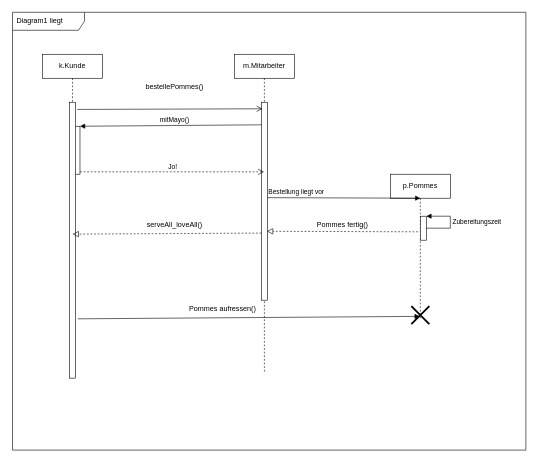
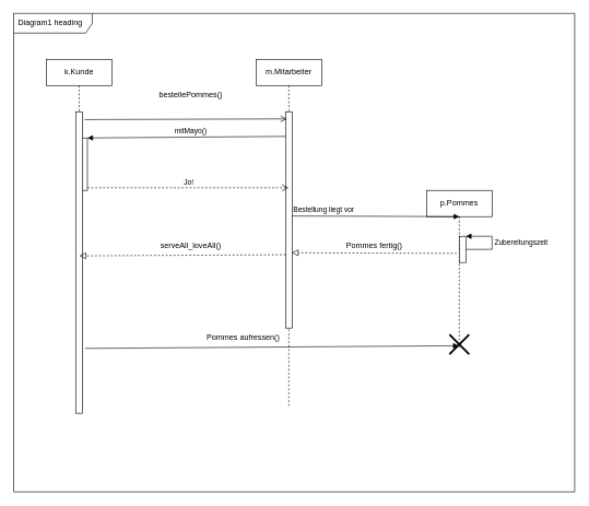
  <mxCell id="0" />
  <mxCell id="1" parent="0" />
  <mxCell id="2" value="k.Kunde" style="shape=umlLifeline;perimeter=lifelinePerimeter;whiteSpace=wrap;html=1;container=1;collapsible=0;recursiveResize=0;outlineConnect=0;" vertex="1" parent="1"><mxGeometry x="70" y="90" width="100" height="540" as="geometry" /></mxCell>
  <mxCell id="3" value="" style="html=1;points=[];perimeter=orthogonalPerimeter;" vertex="1" parent="2"><mxGeometry x="52.5" y="120" width="10" height="80" as="geometry" /></mxCell>
  <mxCell id="4" value="" style="html=1;points=[];perimeter=orthogonalPerimeter;" vertex="1" parent="2"><mxGeometry x="45" y="80" width="10" height="460" as="geometry" /></mxCell>
  <mxCell id="5" value="p.Pommes" style="shape=umlLifeline;perimeter=lifelinePerimeter;whiteSpace=wrap;html=1;container=1;collapsible=0;recursiveResize=0;outlineConnect=0;" vertex="1" parent="1"><mxGeometry x="650" y="290" width="100" height="240" as="geometry" /></mxCell>
  <mxCell id="6" value="" style="html=1;points=[];perimeter=orthogonalPerimeter;" vertex="1" parent="5"><mxGeometry x="50" y="70" width="10" height="40" as="geometry" /></mxCell>
  <mxCell id="7" value="Zubereitungszeit" style="edgeStyle=orthogonalEdgeStyle;html=1;align=left;spacingLeft=2;endArrow=block;rounded=0;entryX=1;entryY=0;exitX=1;exitY=0.5;exitDx=0;exitDy=0;exitPerimeter=0;" edge="1" target="6" parent="5" source="6"><mxGeometry relative="1" as="geometry"><mxPoint x="320" y="50" as="sourcePoint" /><Array as="points"><mxPoint x="100" y="90" /><mxPoint x="100" y="70" /></Array></mxGeometry></mxCell>
  <mxCell id="8" value="" style="shape=umlDestroy;whiteSpace=wrap;html=1;strokeWidth=3;" vertex="1" parent="5"><mxGeometry x="35" y="220" width="30" height="30" as="geometry" /></mxCell>
  <mxCell id="9" value="m.Mitarbeiter" style="shape=umlLifeline;perimeter=lifelinePerimeter;whiteSpace=wrap;html=1;container=1;collapsible=0;recursiveResize=0;outlineConnect=0;" vertex="1" parent="1"><mxGeometry x="390" y="90" width="100" height="530" as="geometry" /></mxCell>
  <mxCell id="10" value="" style="html=1;points=[];perimeter=orthogonalPerimeter;" vertex="1" parent="9"><mxGeometry x="45" y="80" width="10" height="330" as="geometry" /></mxCell>
  <mxCell id="11" value="" style="endArrow=open;startArrow=none;endFill=0;startFill=0;endSize=8;html=1;verticalAlign=bottom;labelBackgroundColor=none;strokeWidth=1;entryX=0.2;entryY=0.033;entryDx=0;entryDy=0;entryPerimeter=0;exitX=1.3;exitY=0.026;exitDx=0;exitDy=0;exitPerimeter=0;" edge="1" parent="1" source="4" target="10"><mxGeometry width="160" relative="1" as="geometry"><mxPoint x="160" y="190" as="sourcePoint" /><mxPoint x="320" y="190" as="targetPoint" /></mxGeometry></mxCell>
  <mxCell id="12" value="bestellePommes()" style="text;html=1;align=center;verticalAlign=middle;resizable=0;points=[];autosize=1;strokeColor=none;fillColor=none;" vertex="1" parent="1"><mxGeometry x="225" y="130" width="130" height="30" as="geometry" /></mxCell>
  <mxCell id="13" value="mitMayo()" style="html=1;verticalAlign=bottom;endArrow=block;entryX=1;entryY=0;exitX=0;exitY=0.114;exitDx=0;exitDy=0;exitPerimeter=0;" edge="1" target="3" parent="1" source="10"><mxGeometry x="-0.041" y="-1" relative="1" as="geometry"><mxPoint x="192.5" y="250" as="sourcePoint" /><mxPoint as="offset" /></mxGeometry></mxCell>
  <mxCell id="14" value="Jo!" style="html=1;verticalAlign=bottom;endArrow=open;dashed=1;endSize=8;exitX=1;exitY=0.95;" edge="1" source="3" parent="1" target="9"><mxGeometry relative="1" as="geometry"><mxPoint x="192.5" y="307" as="targetPoint" /><Array as="points"><mxPoint x="290" y="286" /></Array></mxGeometry></mxCell>
  <mxCell id="15" value="Bestellung liegt vor" style="html=1;verticalAlign=bottom;labelBackgroundColor=none;endArrow=block;endFill=1;endSize=6;align=left;exitX=1;exitY=0.482;exitDx=0;exitDy=0;exitPerimeter=0;" edge="1" parent="1" source="10"><mxGeometry x="-1" relative="1" as="geometry"><mxPoint x="450" y="330" as="sourcePoint" /><mxPoint x="700" y="330" as="targetPoint" /><mxPoint as="offset" /></mxGeometry></mxCell>
  <mxCell id="16" value="" style="endArrow=block;startArrow=none;endFill=0;startFill=0;endSize=8;html=1;verticalAlign=bottom;dashed=1;labelBackgroundColor=none;exitX=-0.4;exitY=0.65;exitDx=0;exitDy=0;exitPerimeter=0;entryX=0.9;entryY=0.652;entryDx=0;entryDy=0;entryPerimeter=0;" edge="1" parent="1" source="6" target="10"><mxGeometry width="160" relative="1" as="geometry"><mxPoint x="510" y="390" as="sourcePoint" /><mxPoint x="670" y="390" as="targetPoint" /></mxGeometry></mxCell>
  <mxCell id="17" value="Pommes fertig()" style="text;html=1;align=center;verticalAlign=middle;resizable=0;points=[];autosize=1;strokeColor=none;fillColor=none;" vertex="1" parent="1"><mxGeometry x="515" y="360" width="110" height="30" as="geometry" /></mxCell>
  <mxCell id="18" value="" style="endArrow=block;startArrow=none;endFill=0;startFill=0;endSize=8;html=1;verticalAlign=bottom;dashed=1;labelBackgroundColor=none;exitX=0;exitY=0.661;exitDx=0;exitDy=0;exitPerimeter=0;entryX=0.5;entryY=0.478;entryDx=0;entryDy=0;entryPerimeter=0;" edge="1" parent="1" source="10" target="4"><mxGeometry width="160" relative="1" as="geometry"><mxPoint x="440" y="390" as="sourcePoint" /><mxPoint x="130" y="388" as="targetPoint" /></mxGeometry></mxCell>
  <mxCell id="19" value="" style="html=1;verticalAlign=bottom;labelBackgroundColor=none;endArrow=block;endFill=1;exitX=1.4;exitY=0.785;exitDx=0;exitDy=0;exitPerimeter=0;entryX=0.467;entryY=0.567;entryDx=0;entryDy=0;entryPerimeter=0;" edge="1" parent="1" source="4" target="8"><mxGeometry width="160" relative="1" as="geometry"><mxPoint x="150" y="470" as="sourcePoint" /><mxPoint x="310" y="470" as="targetPoint" /></mxGeometry></mxCell>
  <mxCell id="20" value="serveAll_loveAll()" style="text;html=1;align=center;verticalAlign=middle;resizable=0;points=[];autosize=1;strokeColor=none;fillColor=none;" vertex="1" parent="1"><mxGeometry x="230" y="360" width="120" height="30" as="geometry" /></mxCell>
  <mxCell id="21" value="Pommes aufressen()" style="text;html=1;align=center;verticalAlign=middle;resizable=0;points=[];autosize=1;strokeColor=none;fillColor=none;" vertex="1" parent="1"><mxGeometry x="300" y="500" width="140" height="30" as="geometry" /></mxCell>
- <mxCell id="22" value="Diagram1 liegt" style="shape=umlFrame;whiteSpace=wrap;html=1;width=120;height=30;boundedLbl=1;verticalAlign=middle;align=left;spacingLeft=5;" vertex="1" parent="1"><mxGeometry x="20" y="20" width="856" height="730" as="geometry" /></mxCell>
+ <mxCell id="22" value="Diagram1 heading" style="shape=umlFrame;whiteSpace=wrap;html=1;width=120;height=30;boundedLbl=1;verticalAlign=middle;align=left;spacingLeft=5;" vertex="1" parent="1"><mxGeometry x="20" y="20" width="856" height="730" as="geometry" /></mxCell>
